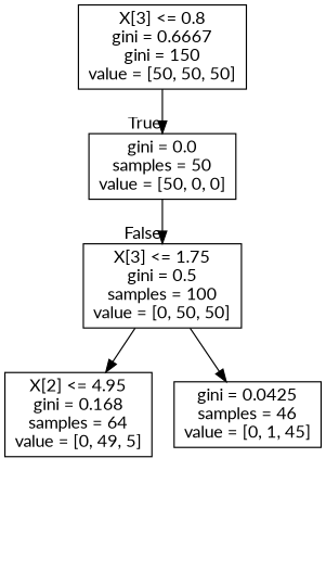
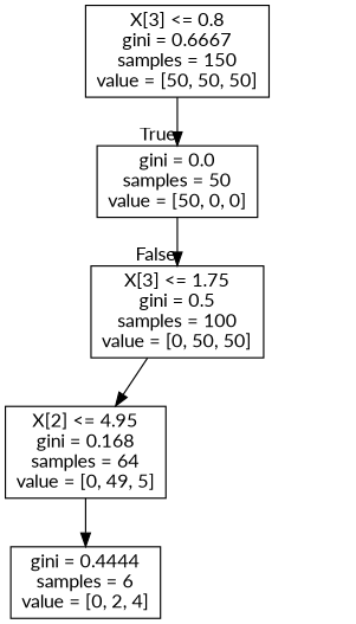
  digraph {
    fontname=Lato
    node [fontname=Lato shape=box]
    edge [fontname=Lato]
-   n1 [label="X[3] <= 0.8\ngini = 0.6667\ngini = 150\nvalue = [50, 50, 50]"]
+   n1 [label="X[3] <= 0.8\ngini = 0.6667\nsamples = 150\nvalue = [50, 50, 50]"]
    n2 [label="gini = 0.0\nsamples = 50\nvalue = [50, 0, 0]"]
    n3 [label="X[3] <= 1.75\ngini = 0.5\nsamples = 100\nvalue = [0, 50, 50]"]
    n4 [label="X[2] <= 4.95\ngini = 0.168\nsamples = 64\nvalue = [0, 49, 5]"]
-   n5 [label="gini = 0.0425\nsamples = 46\nvalue = [0, 1, 45]"]
+   n6 [label="gini = 0.4444\nsamples = 6\nvalue = [0, 2, 4]"]
    n1 -> n2 [headlabel=True labelangle=45 labeldistance=2.5]
    n2 -> n3 [headlabel=False labelangle=-45 labeldistance=2.5]
    n3 -> n4
-   n3 -> n5
+   n4 -> n6
  }
